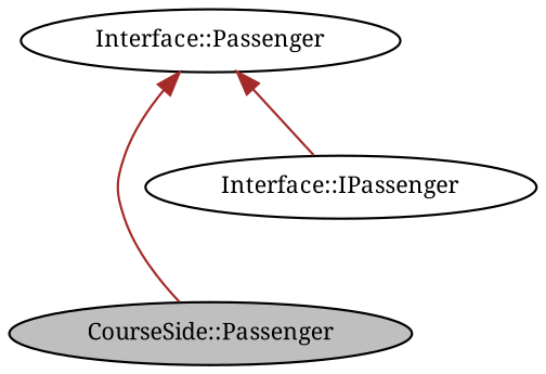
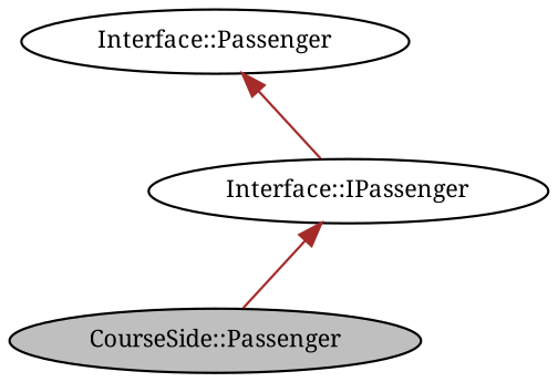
  digraph {
    fontname="Noto Serif"
    node [color=black fillcolor=white fontname="Noto Serif" fontsize=10 shape=ellipse style=filled]
    edge [color=brown dir=back fontname="Noto Serif" fontsize=10 labelfontname=Helvetica labelfontsize=10 style=solid]
    n1 [fillcolor=grey75 fontcolor=black height=0.2 label="CourseSide::Passenger" width=0.4]
    n2 [height=0.2 label="Interface::IPassenger" width=0.4]
    n3 [height=0.2 label="Interface::Passenger" width=0.4]
-   n3 -> n1
+   n2 -> n1
    n3 -> n2
  }
